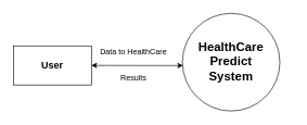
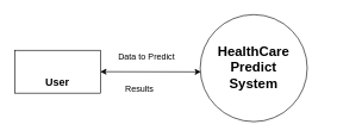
  <mxCell id="0" />
  <mxCell id="1" parent="0" />
  <mxCell id="2" value="" style="ellipse;whiteSpace=wrap;html=1;aspect=fixed;" vertex="1" parent="1"><mxGeometry x="280" y="20" width="150" height="150" as="geometry" /></mxCell>
  <mxCell id="3" value="&lt;b style=&quot;font-size: 19px&quot;&gt;HealthCare&lt;br&gt;Predict&lt;br&gt;System&lt;/b&gt;" style="text;html=1;strokeColor=none;fillColor=none;align=center;verticalAlign=middle;whiteSpace=wrap;rounded=0;" vertex="1" parent="1"><mxGeometry x="260" y="30" width="190" height="130" as="geometry" /></mxCell>
  <mxCell id="4" value="" style="rounded=0;whiteSpace=wrap;html=1;" vertex="1" parent="1"><mxGeometry x="20" y="70" width="120" height="60" as="geometry" /></mxCell>
- <mxCell id="5" value="&lt;b&gt;&lt;font style=&quot;font-size: 15px&quot;&gt;User&lt;/font&gt;&lt;/b&gt;" style="text;html=1;strokeColor=none;fillColor=none;align=center;verticalAlign=middle;whiteSpace=wrap;rounded=0;" vertex="1" parent="1"><mxGeometry x="60" y="90" width="40" height="20" as="geometry" /></mxCell>
- <mxCell id="6" value="Data to HealthCare" style="text;html=1;strokeColor=none;fillColor=none;align=center;verticalAlign=middle;whiteSpace=wrap;rounded=0;" vertex="1" parent="1"><mxGeometry x="110" y="70" width="190" height="20" as="geometry" /></mxCell>
- <mxCell id="7" value="Results" style="text;html=1;strokeColor=none;fillColor=none;align=center;verticalAlign=middle;whiteSpace=wrap;rounded=0;" vertex="1" parent="1"><mxGeometry x="185" y="110" width="40" height="20" as="geometry" /></mxCell>
+ <mxCell id="5" value="&lt;b&gt;&lt;font style=&quot;font-size: 15px&quot;&gt;User&lt;/font&gt;&lt;/b&gt;" style="text;html=1;strokeColor=none;fillColor=none;align=center;verticalAlign=middle;whiteSpace=wrap;rounded=0;" vertex="1" parent="1"><mxGeometry x="60" y="105" width="40" height="20" as="geometry" /></mxCell>
+ <mxCell id="6" value="Data to Predict" style="text;html=1;strokeColor=none;fillColor=none;align=center;verticalAlign=middle;whiteSpace=wrap;rounded=0;" vertex="1" parent="1"><mxGeometry x="110" y="70" width="190" height="20" as="geometry" /></mxCell>
+ <mxCell id="7" value="Results" style="text;html=1;strokeColor=none;fillColor=none;align=center;verticalAlign=middle;whiteSpace=wrap;rounded=0;" vertex="1" parent="1"><mxGeometry x="175" y="115" width="40" height="20" as="geometry" /></mxCell>
  <mxCell id="8" value="" style="endArrow=classic;startArrow=classic;html=1;entryX=0.006;entryY=0.535;entryDx=0;entryDy=0;entryPerimeter=0;" edge="1" parent="1" target="2"><mxGeometry width="50" height="50" relative="1" as="geometry"><mxPoint x="140" y="100" as="sourcePoint" /><mxPoint x="230" y="90" as="targetPoint" /></mxGeometry></mxCell>
